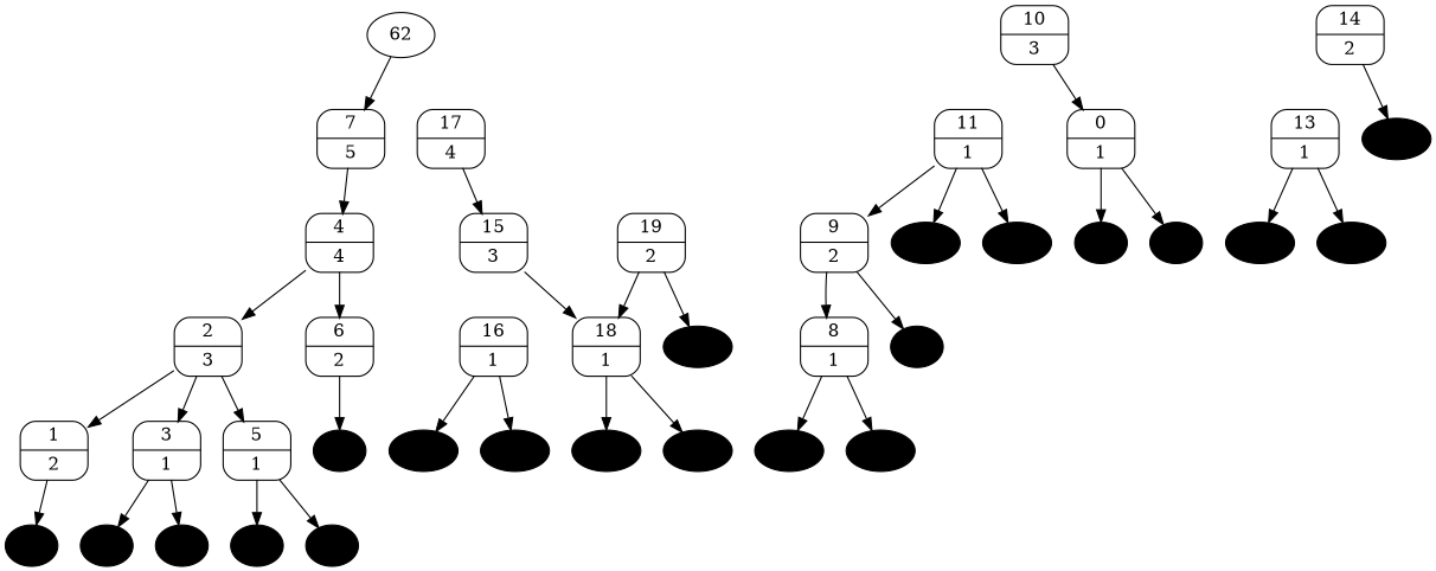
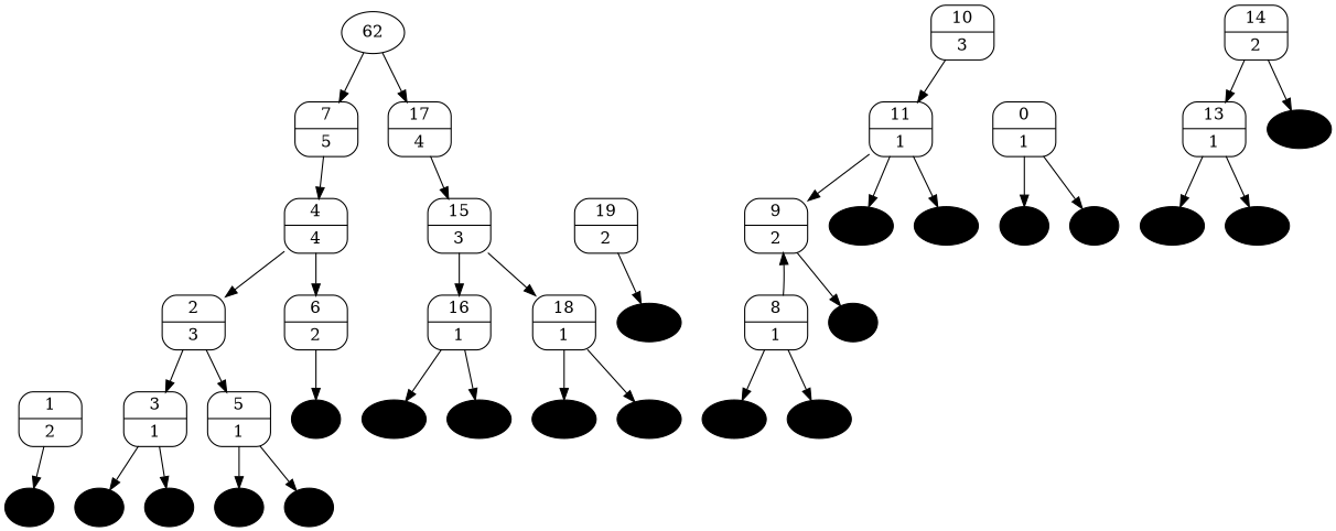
  digraph {
    node [fillcolor=black style=filled]
    n1 [label="{ 7 | 5}" shape=Mrecord fillcolor="" style=""]
    n2 [label="{ 4 | 4}" shape=Mrecord fillcolor="" style=""]
    n3 [label=62 fillcolor="" style=""]
    n4 [label="{ 17 | 4}" shape=Mrecord fillcolor="" style=""]
    n5 [label="{ 15 | 3}" shape=Mrecord fillcolor="" style=""]
    n6 [label="{ 2 | 3}" shape=Mrecord fillcolor="" style=""]
    n7 [label="{ 6 | 2}" shape=Mrecord fillcolor="" style=""]
    n8 [label="{ 10 | 3}" shape=Mrecord fillcolor="" style=""]
    n9 [label="{ 11 | 1}" shape=Mrecord fillcolor="" style=""]
    n10 [label="{ 16 | 1}" shape=Mrecord fillcolor="" style=""]
    n11 [label="{ 18 | 1}" shape=Mrecord fillcolor="" style=""]
    n12 [label="{ 19 | 2}" shape=Mrecord fillcolor="" style=""]
    -19 [height=0.1 width=0.1]
    n14 [label="{ 1 | 2}" shape=Mrecord fillcolor="" style=""]
    n15 [label="{ 3 | 1}" shape=Mrecord fillcolor="" style=""]
    n16 [label="{ 5 | 1}" shape=Mrecord fillcolor="" style=""]
    -6 [height=0.1 width=0.1]
    n18 [label="{ 9 | 2}" shape=Mrecord fillcolor="" style=""]
    n19 [label="{ 8 | 1}" shape=Mrecord fillcolor="" style=""]
    -9 [height=0.1 width=0.1]
    -12 [height=0.1 width=0.1]
    -13 [height=0.1 width=0.1]
    -1 [height=0.1 width=0.1]
    -4 [height=0.1 width=0.1]
    -5 [height=0.1 width=0.1]
    -7 [height=0.1 width=0.1]
    -8 [height=0.1 width=0.1]
    n28 [label="{ 0 | 1}" shape=Mrecord fillcolor="" style=""]
    -2 [height=0.1 width=0.1]
    -3 [height=0.1 width=0.1]
    -10 [height=0.1 width=0.1]
    -11 [height=0.1 width=0.1]
    n33 [label="{ 14 | 2}" shape=Mrecord fillcolor="" style=""]
    n34 [label="{ 13 | 1}" shape=Mrecord fillcolor="" style=""]
    -14 [height=0.1 width=0.1]
    -17 [height=0.1 width=0.1]
    -18 [height=0.1 width=0.1]
    -20 [height=0.1 width=0.1]
    -21 [height=0.1 width=0.1]
    -15 [height=0.1 width=0.1]
    -16 [height=0.1 width=0.1]
    n1 -> n2
    n2 -> n6
    n2 -> n7
    n3 -> n1
+   n3 -> n4
    n4 -> n5
+   n5 -> n10
    n5 -> n11
-   n6 -> n14
    n6 -> n15
    n6 -> n16
    n7 -> -6
-   n8 -> n28
+   n8 -> n9
    n9 -> n18
    n9 -> -12
    n9 -> -13
    n10 -> -17
    n10 -> -18
    n11 -> -20
    n11 -> -21
-   n12 -> n11
    n12 -> -19
    n14 -> -1
    n15 -> -4
    n15 -> -5
    n16 -> -7
    n16 -> -8
-   n18 -> n19
+   n19 -> n18
    n18 -> -9
    n19 -> -10
    n19 -> -11
    n28 -> -2
    n28 -> -3
+   n33 -> n34
    n33 -> -14
    n34 -> -15
    n34 -> -16
  }
